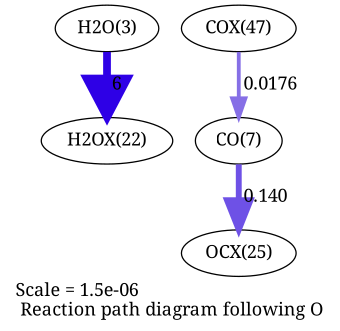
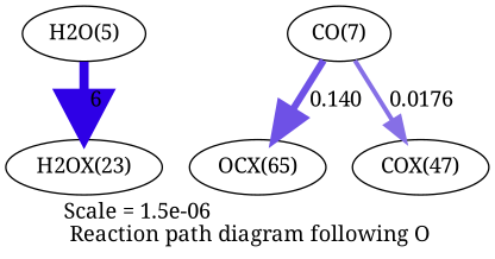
  digraph {
    fontname="Noto Serif"
    label="Scale = 1.5e-06\l Reaction path diagram following O"
    node [fontname="Noto Serif"]
    edge [fontname="Noto Serif"]
-   n1 [label="H2O(3)"]
-   n2 [label="H2OX(22)"]
+   n1 [label="H2O(5)"]
+   n2 [label="H2OX(23)"]
    n3 [label="CO(7)"]
-   n4 [label="OCX(25)"]
+   n4 [label="OCX(65)"]
    n5 [label="COX(47)"]
    n1 -> n2 [arrowsize=3 color="0.7, 1.5, 0.9" label=" 6" penwidth=6]
    n3 -> n4 [arrowsize=2.28 color="0.7, 0.648, 0.9" label=" 0.140" penwidth=4.56]
-   n5 -> n3 [arrowsize=1.47 color="0.7, 0.518, 0.9" label=" 0.0176" penwidth=2.95]
+   n3 -> n5 [arrowsize=1.47 color="0.7, 0.518, 0.9" label=" 0.0176" penwidth=2.95]
  }
